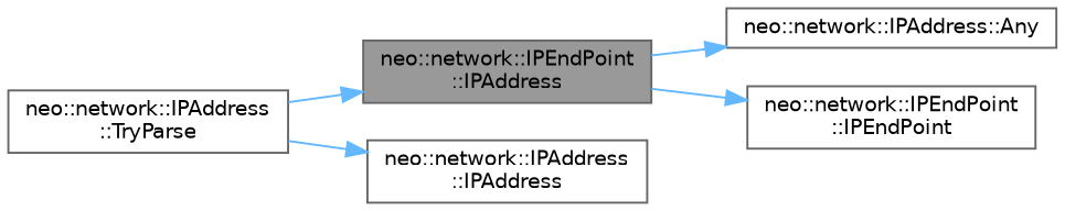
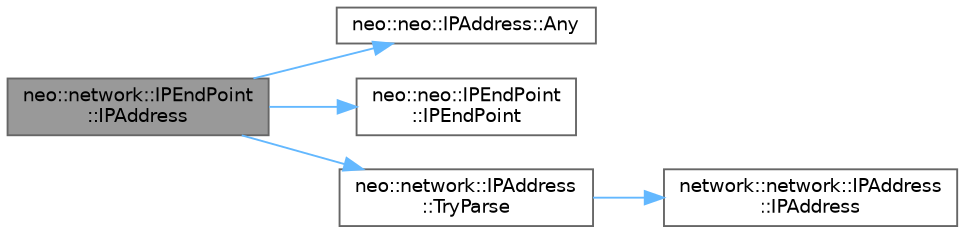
  digraph {
    rankdir=LR
    node [color=grey40 fillcolor=white fontname=Helvetica fontsize=10 shape=box style=filled]
    edge [color=steelblue1 fontname=Helvetica fontsize=10 labelfontname=Helvetica labelfontsize=10 style=solid]
    n1 [color=gray40 fillcolor=grey60 fontcolor=black height=0.2 label="neo::network::IPEndPoint\l::IPAddress" width=0.4]
-   n2 [height=0.2 label="neo::network::IPAddress::Any" width=0.4]
-   n3 [height=0.2 label="neo::network::IPEndPoint\l::IPEndPoint" width=0.4]
+   n2 [height=0.2 label="neo::neo::IPAddress::Any" width=0.4]
+   n3 [height=0.2 label="neo::neo::IPEndPoint\l::IPEndPoint" width=0.4]
    n4 [height=0.2 label="neo::network::IPAddress\l::TryParse" width=0.4]
-   n5 [height=0.2 label="neo::network::IPAddress\l::IPAddress" width=0.4]
+   n5 [height=0.2 label="network::network::IPAddress\l::IPAddress" width=0.4]
    n1 -> n2
    n1 -> n3
-   n4 -> n1
+   n1 -> n4
    n4 -> n5
  }
